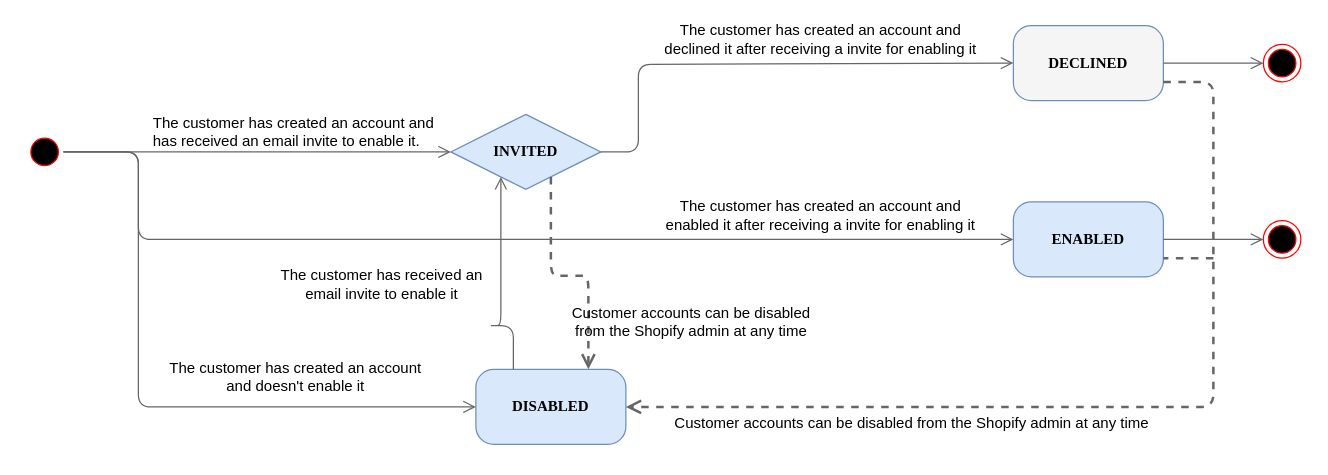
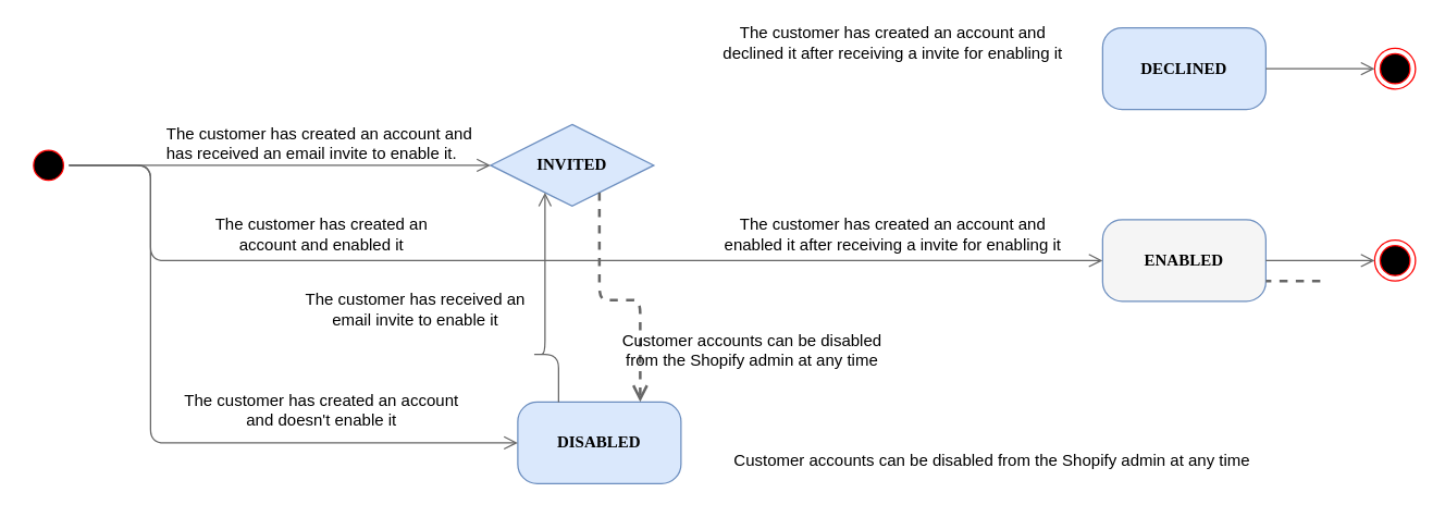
  <mxCell id="0" />
  <mxCell id="1" parent="0" />
  <mxCell id="2" value="" style="ellipse;html=1;shape=startState;fillColor=#000000;strokeColor=#ff0000;rounded=1;shadow=0;comic=0;labelBackgroundColor=none;fontFamily=Verdana;fontSize=12;fontColor=#000000;align=center;direction=south;" parent="1" vertex="1"><mxGeometry x="20" y="106" width="30" height="30" as="geometry" /></mxCell>
  <mxCell id="3" value="&lt;b&gt;DISABLED&lt;/b&gt;" style="rounded=1;whiteSpace=wrap;html=1;arcSize=24;fillColor=#dae8fc;strokeColor=#6c8ebf;shadow=0;comic=0;labelBackgroundColor=none;fontFamily=Verdana;fontSize=12;align=center;" parent="1" vertex="1"><mxGeometry x="380" y="295" width="120" height="60" as="geometry" /></mxCell>
  <mxCell id="4" style="edgeStyle=orthogonalEdgeStyle;html=1;labelBackgroundColor=none;endArrow=open;endSize=8;fontFamily=Verdana;fontSize=12;align=left;strokeColor=#666666;fillColor=#f5f5f5;entryX=0;entryY=0.5;entryDx=0;entryDy=0;" parent="1" source="2" target="3" edge="1"><mxGeometry relative="1" as="geometry"><mxPoint x="290" y="281" as="targetPoint" /><Array as="points"><mxPoint x="110" y="121" /><mxPoint x="110" y="325" /></Array></mxGeometry></mxCell>
  <mxCell id="5" value="The customer has created an account and doesn't enable it" style="text;html=1;strokeColor=none;fillColor=none;align=center;verticalAlign=middle;whiteSpace=wrap;rounded=0;" parent="1" vertex="1"><mxGeometry x="130" y="277" width="212" height="47" as="geometry" /></mxCell>
  <mxCell id="6" value="&lt;b&gt;INVITED&lt;/b&gt;" style="rhombus;whiteSpace=wrap;html=1;arcSize=24;fillColor=#dae8fc;strokeColor=#6c8ebf;shadow=0;comic=0;labelBackgroundColor=none;fontFamily=Verdana;fontSize=12;align=center;" parent="1" vertex="1"><mxGeometry x="360" y="91" width="120" height="60" as="geometry" /></mxCell>
  <mxCell id="7" style="edgeStyle=orthogonalEdgeStyle;html=1;labelBackgroundColor=none;endArrow=open;endSize=8;fontFamily=Verdana;fontSize=12;align=left;strokeColor=#666666;fillColor=#f5f5f5;exitX=0.5;exitY=0;exitDx=0;exitDy=0;entryX=0;entryY=0.5;entryDx=0;entryDy=0;" parent="1" source="2" target="6" edge="1"><mxGeometry relative="1" as="geometry"><mxPoint x="80" y="41" as="sourcePoint" /><mxPoint x="330" y="41" as="targetPoint" /><Array as="points"><mxPoint x="70" y="121" /><mxPoint x="70" y="121" /></Array></mxGeometry></mxCell>
  <mxCell id="8" value="&lt;span style=&quot;text-align: center&quot;&gt;The customer has created an account&lt;/span&gt;&amp;nbsp;and has received an email invite to enable it." style="text;html=1;strokeColor=none;fillColor=none;align=left;verticalAlign=middle;whiteSpace=wrap;rounded=0;" parent="1" vertex="1"><mxGeometry x="120" y="80" width="232" height="50" as="geometry" /></mxCell>
  <mxCell id="9" style="edgeStyle=orthogonalEdgeStyle;html=1;labelBackgroundColor=none;endArrow=open;endSize=8;fontFamily=Verdana;fontSize=12;align=left;strokeColor=#666666;fillColor=#f5f5f5;exitX=0.5;exitY=0;exitDx=0;exitDy=0;" parent="1" source="2" edge="1"><mxGeometry relative="1" as="geometry"><mxPoint x="60" y="91" as="sourcePoint" /><mxPoint x="810" y="191" as="targetPoint" /><Array as="points"><mxPoint x="110" y="121" /><mxPoint x="110" y="191" /></Array></mxGeometry></mxCell>
- <mxCell id="11" value="&lt;b&gt;DECLINED&lt;/b&gt;" style="rounded=1;whiteSpace=wrap;html=1;arcSize=24;fillColor=#f5f5f5;strokeColor=#6c8ebf;shadow=0;comic=0;labelBackgroundColor=none;fontFamily=Verdana;fontSize=12;align=center;" parent="1" vertex="1"><mxGeometry x="810" y="20" width="120" height="60" as="geometry" /></mxCell>
- <mxCell id="12" value="&lt;b&gt;ENABLED&lt;/b&gt;" style="rounded=1;whiteSpace=wrap;html=1;arcSize=24;fillColor=#dae8fc;strokeColor=#6c8ebf;shadow=0;comic=0;labelBackgroundColor=none;fontFamily=Verdana;fontSize=12;align=center;" parent="1" vertex="1"><mxGeometry x="810" y="161" width="120" height="60" as="geometry" /></mxCell>
- <mxCell id="13" style="edgeStyle=orthogonalEdgeStyle;html=1;labelBackgroundColor=none;endArrow=open;endSize=8;fontFamily=Verdana;fontSize=12;align=left;strokeColor=#666666;fillColor=#f5f5f5;entryX=0;entryY=0.5;entryDx=0;entryDy=0;exitX=1;exitY=0.5;exitDx=0;exitDy=0;" parent="1" source="6" target="11" edge="1"><mxGeometry relative="1" as="geometry"><mxPoint x="80" y="41" as="sourcePoint" /><mxPoint x="350" y="41" as="targetPoint" /><Array as="points"><mxPoint x="510" y="121" /><mxPoint x="510" y="51" /></Array></mxGeometry></mxCell>
+ <mxCell id="10" value="The customer has created an account and enabled it" style="text;html=1;strokeColor=none;fillColor=none;align=center;verticalAlign=middle;whiteSpace=wrap;rounded=0;" parent="1" vertex="1"><mxGeometry x="151" y="152.5" width="170" height="39" as="geometry" /></mxCell>
+ <mxCell id="11" value="&lt;b&gt;DECLINED&lt;/b&gt;" style="rounded=1;whiteSpace=wrap;html=1;arcSize=24;fillColor=#dae8fc;strokeColor=#6c8ebf;shadow=0;comic=0;labelBackgroundColor=none;fontFamily=Verdana;fontSize=12;align=center;" parent="1" vertex="1"><mxGeometry x="810" y="20" width="120" height="60" as="geometry" /></mxCell>
+ <mxCell id="12" value="&lt;b&gt;ENABLED&lt;/b&gt;" style="rounded=1;whiteSpace=wrap;html=1;arcSize=24;fillColor=#f5f5f5;strokeColor=#6c8ebf;shadow=0;comic=0;labelBackgroundColor=none;fontFamily=Verdana;fontSize=12;align=center;" parent="1" vertex="1"><mxGeometry x="810" y="161" width="120" height="60" as="geometry" /></mxCell>
  <mxCell id="14" value="The customer has created an account and declined it after receiving a invite for enabling it" style="text;html=1;strokeColor=none;fillColor=none;align=center;verticalAlign=middle;whiteSpace=wrap;rounded=0;" parent="1" vertex="1"><mxGeometry x="529" y="21" width="254" height="20" as="geometry" /></mxCell>
  <mxCell id="15" value="" style="ellipse;html=1;shape=endState;fillColor=#000000;strokeColor=#ff0000;" parent="1" vertex="1"><mxGeometry x="1010" y="176" width="30" height="30" as="geometry" /></mxCell>
  <mxCell id="16" style="edgeStyle=orthogonalEdgeStyle;html=1;labelBackgroundColor=none;endArrow=open;endSize=8;fontFamily=Verdana;fontSize=12;align=left;strokeColor=#666666;fillColor=#f5f5f5;entryX=0;entryY=0.5;entryDx=0;entryDy=0;exitX=1;exitY=0.5;exitDx=0;exitDy=0;" parent="1" source="12" target="15" edge="1"><mxGeometry relative="1" as="geometry"><mxPoint x="860" y="271" as="sourcePoint" /><mxPoint x="860" y="231" as="targetPoint" /><Array as="points"><mxPoint x="930" y="191" /><mxPoint x="930" y="191" /></Array></mxGeometry></mxCell>
  <mxCell id="17" value="" style="ellipse;html=1;shape=endState;fillColor=#000000;strokeColor=#ff0000;" parent="1" vertex="1"><mxGeometry x="1010" y="35" width="30" height="30" as="geometry" /></mxCell>
  <mxCell id="18" style="edgeStyle=orthogonalEdgeStyle;html=1;labelBackgroundColor=none;endArrow=open;endSize=8;fontFamily=Verdana;fontSize=12;align=left;strokeColor=#666666;fillColor=#f5f5f5;entryX=0;entryY=0.5;entryDx=0;entryDy=0;exitX=1;exitY=0.5;exitDx=0;exitDy=0;" parent="1" source="11" target="17" edge="1"><mxGeometry relative="1" as="geometry"><mxPoint x="920" y="51" as="sourcePoint" /><mxPoint x="860" y="91" as="targetPoint" /><Array as="points" /></mxGeometry></mxCell>
  <mxCell id="19" value="The customer has created an account and enabled it after receiving a invite for enabling it" style="text;html=1;strokeColor=none;fillColor=none;align=center;verticalAlign=middle;whiteSpace=wrap;rounded=0;" parent="1" vertex="1"><mxGeometry x="529" y="157" width="254" height="30" as="geometry" /></mxCell>
  <mxCell id="20" style="edgeStyle=orthogonalEdgeStyle;html=1;labelBackgroundColor=none;endArrow=open;endSize=8;fontFamily=Verdana;fontSize=12;align=left;strokeColor=#666666;fillColor=#f5f5f5;entryX=0.75;entryY=0;entryDx=0;entryDy=0;exitX=0.75;exitY=1;exitDx=0;exitDy=0;strokeWidth=2;dashed=1;" parent="1" source="6" target="3" edge="1"><mxGeometry relative="1" as="geometry"><mxPoint x="940" y="60" as="sourcePoint" /><mxPoint x="1020" y="60" as="targetPoint" /><Array as="points"><mxPoint x="450" y="220" /><mxPoint x="450" y="220" /></Array></mxGeometry></mxCell>
  <mxCell id="21" value="Customer accounts can be disabled from the Shopify admin at any time" style="text;html=1;strokeColor=none;fillColor=none;align=center;verticalAlign=middle;whiteSpace=wrap;rounded=0;" parent="1" vertex="1"><mxGeometry x="445" y="237" width="215" height="40" as="geometry" /></mxCell>
- <mxCell id="22" style="edgeStyle=orthogonalEdgeStyle;html=1;labelBackgroundColor=none;endArrow=open;endSize=8;fontFamily=Verdana;fontSize=12;align=left;strokeColor=#666666;fillColor=#f5f5f5;entryX=1;entryY=0.5;entryDx=0;entryDy=0;exitX=1;exitY=0.75;exitDx=0;exitDy=0;strokeWidth=2;dashed=1;" parent="1" source="11" target="3" edge="1"><mxGeometry relative="1" as="geometry"><mxPoint x="430" y="161" as="sourcePoint" /><mxPoint x="430" y="305" as="targetPoint" /><Array as="points"><mxPoint x="970" y="65" /><mxPoint x="970" y="325" /></Array></mxGeometry></mxCell>
  <mxCell id="23" value="Customer accounts can be disabled from the Shopify admin at any time" style="text;html=1;strokeColor=none;fillColor=none;align=center;verticalAlign=middle;whiteSpace=wrap;rounded=0;" parent="1" vertex="1"><mxGeometry x="529" y="318" width="400" height="40" as="geometry" /></mxCell>
  <mxCell id="24" value="" style="endArrow=none;html=1;dashed=1;strokeWidth=2;strokeColor=#666666;entryX=1;entryY=0.75;entryDx=0;entryDy=0;" parent="1" target="12" edge="1"><mxGeometry width="50" height="50" relative="1" as="geometry"><mxPoint x="970" y="206" as="sourcePoint" /><mxPoint x="920" y="210" as="targetPoint" /></mxGeometry></mxCell>
  <mxCell id="25" style="edgeStyle=orthogonalEdgeStyle;html=1;labelBackgroundColor=none;endArrow=open;endSize=8;fontFamily=Verdana;fontSize=12;align=left;strokeColor=#666666;fillColor=#f5f5f5;exitX=0.25;exitY=0;exitDx=0;exitDy=0;entryX=0.25;entryY=1;entryDx=0;entryDy=0;" edge="1" parent="1" source="3" target="6"><mxGeometry relative="1" as="geometry"><mxPoint x="420" y="151" as="targetPoint" /><Array as="points"><mxPoint x="390" y="260" /><mxPoint x="390" y="260" /></Array><mxPoint x="120" y="131" as="sourcePoint" /></mxGeometry></mxCell>
  <mxCell id="26" value="The customer&amp;nbsp;&lt;span style=&quot;text-align: left&quot;&gt;has received an email invite to enable it&lt;/span&gt;" style="text;html=1;strokeColor=none;fillColor=none;align=center;verticalAlign=middle;whiteSpace=wrap;rounded=0;" vertex="1" parent="1"><mxGeometry x="220" y="207" width="170" height="39" as="geometry" /></mxCell>
